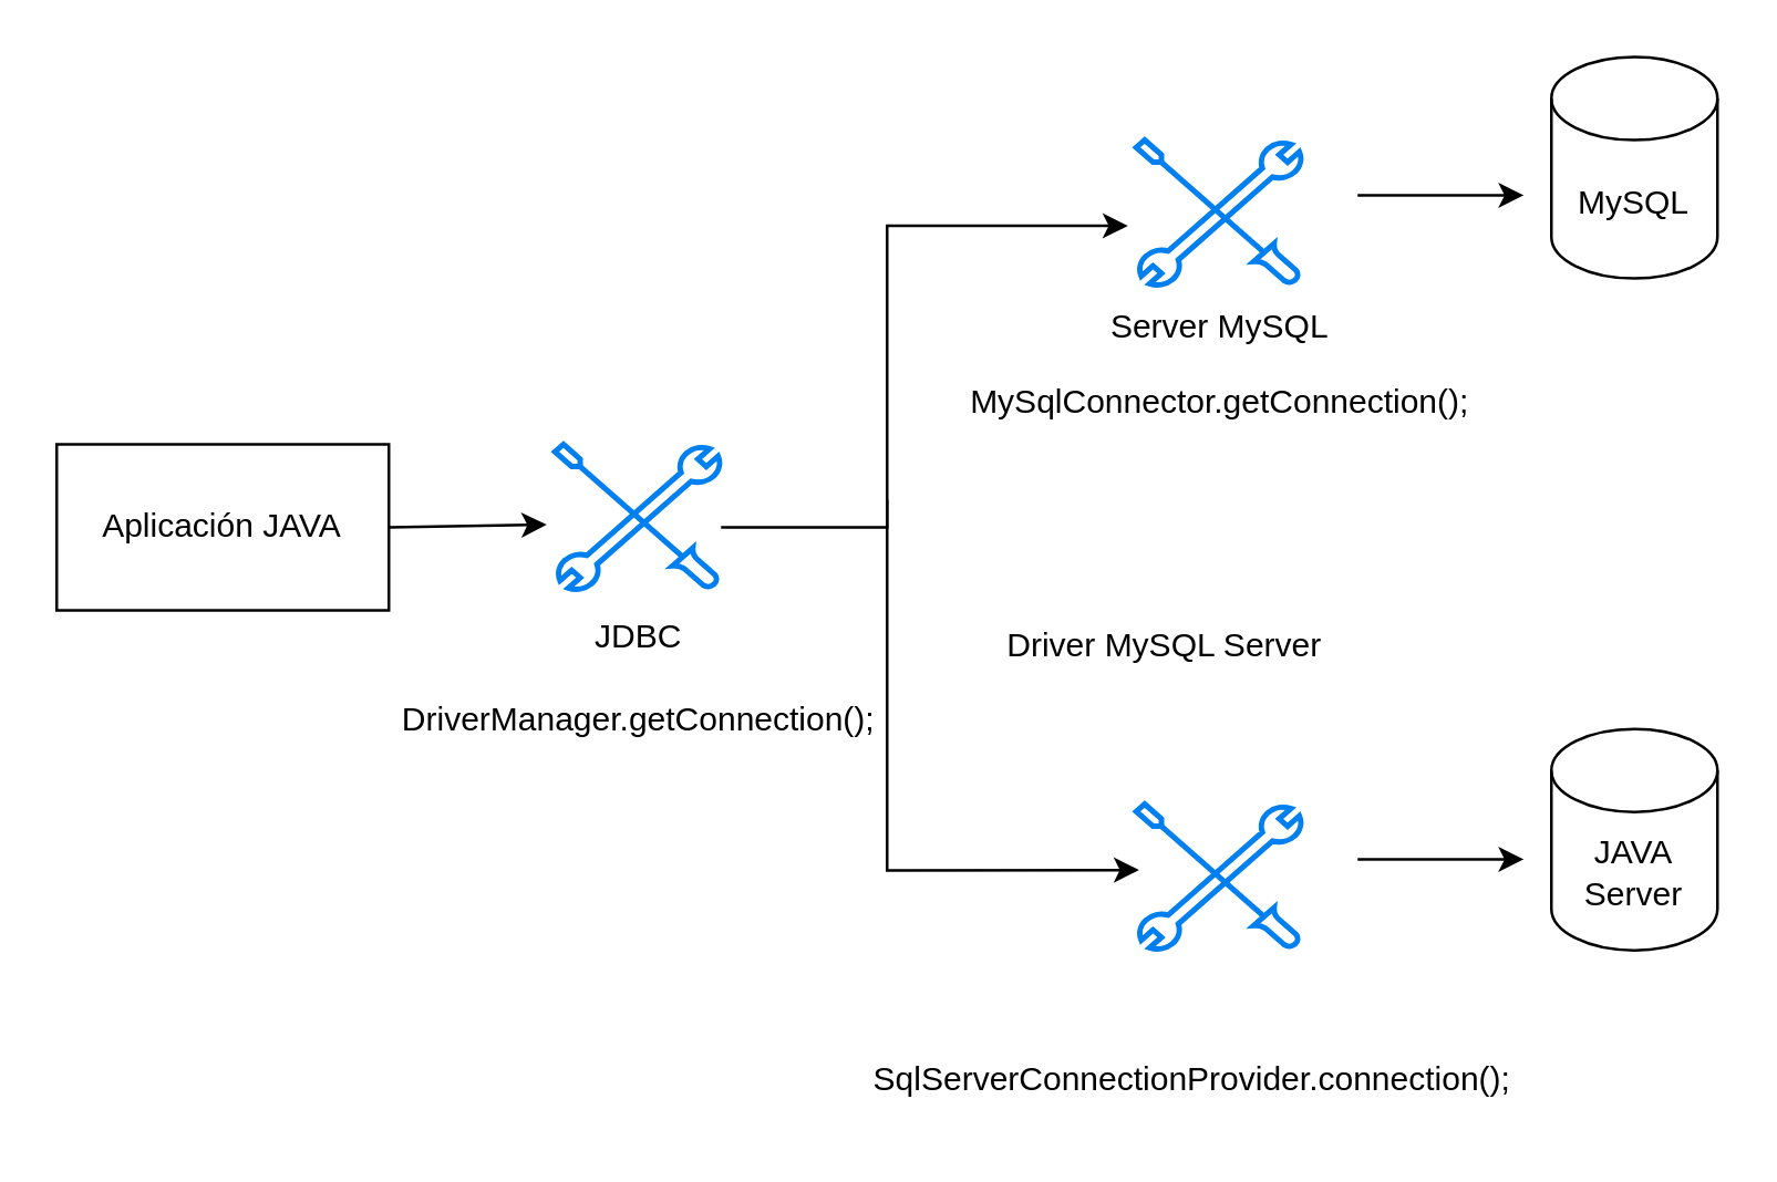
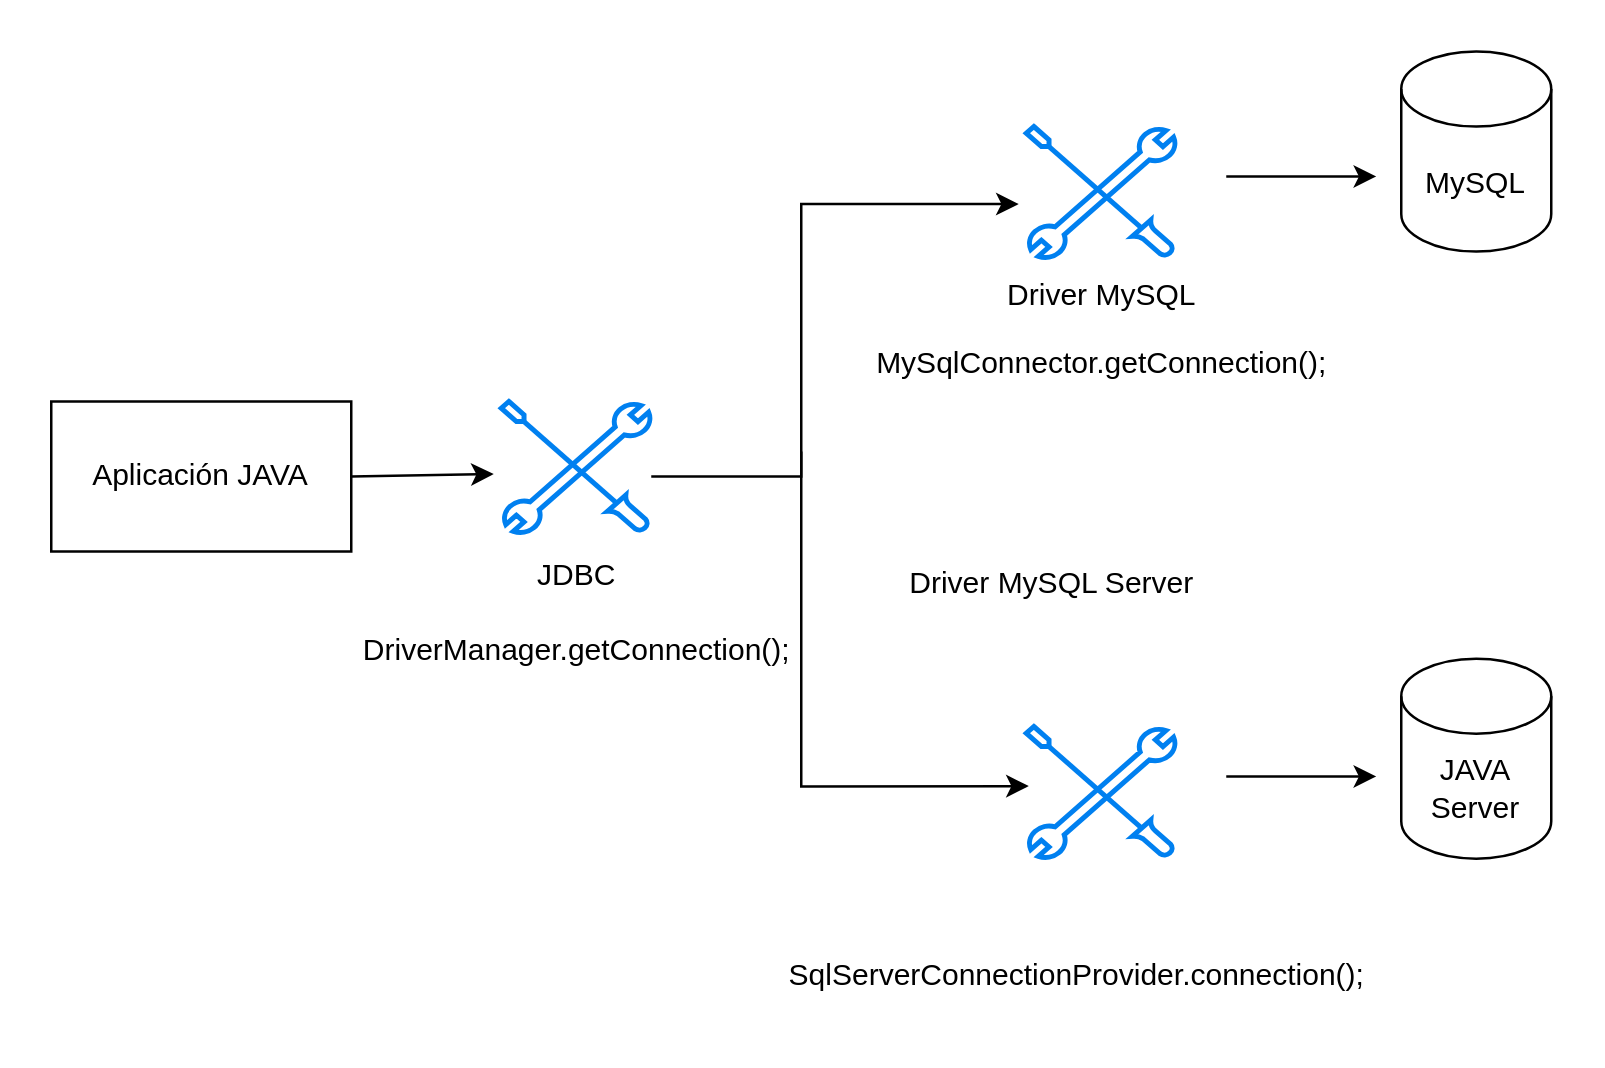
  <mxCell id="0" />
  <mxCell id="1" parent="0" />
  <mxCell id="2" value="Aplicación JAVA" style="rounded=0;whiteSpace=wrap;html=1;" vertex="1" parent="1"><mxGeometry x="20" y="160" width="120" height="60" as="geometry" /></mxCell>
  <mxCell id="3" value="MySQL&lt;br&gt;" style="shape=cylinder3;whiteSpace=wrap;html=1;boundedLbl=1;backgroundOutline=1;size=15;" vertex="1" parent="1"><mxGeometry x="560" y="20" width="60" height="80" as="geometry" /></mxCell>
  <mxCell id="4" value="" style="html=1;verticalLabelPosition=bottom;align=center;labelBackgroundColor=#ffffff;verticalAlign=top;strokeWidth=2;strokeColor=#0080F0;shadow=0;dashed=0;shape=mxgraph.ios7.icons.tools;pointerEvents=1" vertex="1" parent="1"><mxGeometry x="410" y="50" width="60" height="52.85" as="geometry" /></mxCell>
  <mxCell id="5" value="" style="endArrow=classic;html=1;rounded=0;" edge="1" parent="1"><mxGeometry width="50" height="50" relative="1" as="geometry"><mxPoint x="490" y="70" as="sourcePoint" /><mxPoint x="550" y="70" as="targetPoint" /><Array as="points"><mxPoint x="520" y="70" /></Array></mxGeometry></mxCell>
  <mxCell id="6" value="" style="endArrow=classic;html=1;rounded=0;entryX=-0.05;entryY=0.587;entryDx=0;entryDy=0;entryPerimeter=0;exitX=1;exitY=0.568;exitDx=0;exitDy=0;exitPerimeter=0;" edge="1" parent="1" source="15" target="4"><mxGeometry width="50" height="50" relative="1" as="geometry"><mxPoint x="280" y="180" as="sourcePoint" /><mxPoint x="290" y="30" as="targetPoint" /><Array as="points"><mxPoint x="320" y="190" /><mxPoint x="320" y="81" /></Array></mxGeometry></mxCell>
- <mxCell id="7" value="Server MySQL" style="text;html=1;align=center;verticalAlign=middle;resizable=0;points=[];autosize=1;strokeColor=none;fillColor=none;" vertex="1" parent="1"><mxGeometry x="390" y="102.85" width="100" height="30" as="geometry" /></mxCell>
+ <mxCell id="7" value="Driver MySQL" style="text;html=1;align=center;verticalAlign=middle;resizable=0;points=[];autosize=1;strokeColor=none;fillColor=none;" vertex="1" parent="1"><mxGeometry x="390" y="102.85" width="100" height="30" as="geometry" /></mxCell>
  <mxCell id="8" value="MySqlConnector.getConnection();" style="text;html=1;align=center;verticalAlign=middle;resizable=0;points=[];autosize=1;strokeColor=none;fillColor=none;" vertex="1" parent="1"><mxGeometry x="340" y="130" width="200" height="30" as="geometry" /></mxCell>
  <mxCell id="9" value="JAVA Server" style="shape=cylinder3;whiteSpace=wrap;html=1;boundedLbl=1;backgroundOutline=1;size=15;" vertex="1" parent="1"><mxGeometry x="560" y="262.85" width="60" height="80" as="geometry" /></mxCell>
  <mxCell id="10" value="" style="html=1;verticalLabelPosition=bottom;align=center;labelBackgroundColor=#ffffff;verticalAlign=top;strokeWidth=2;strokeColor=#0080F0;shadow=0;dashed=0;shape=mxgraph.ios7.icons.tools;pointerEvents=1" vertex="1" parent="1"><mxGeometry x="410" y="290" width="60" height="52.85" as="geometry" /></mxCell>
  <mxCell id="11" value="" style="endArrow=classic;html=1;rounded=0;" edge="1" parent="1"><mxGeometry width="50" height="50" relative="1" as="geometry"><mxPoint x="490" y="310" as="sourcePoint" /><mxPoint x="550" y="310" as="targetPoint" /><Array as="points"><mxPoint x="520" y="310" /></Array></mxGeometry></mxCell>
  <mxCell id="12" value="" style="endArrow=classic;html=1;rounded=0;entryX=0.017;entryY=0.451;entryDx=0;entryDy=0;entryPerimeter=0;" edge="1" parent="1" target="10"><mxGeometry width="50" height="50" relative="1" as="geometry"><mxPoint x="320" y="180" as="sourcePoint" /><mxPoint x="270" y="270" as="targetPoint" /><Array as="points"><mxPoint x="320" y="314" /></Array></mxGeometry></mxCell>
  <mxCell id="13" value="Driver MySQL Server" style="text;html=1;align=center;verticalAlign=middle;resizable=0;points=[];autosize=1;strokeColor=none;fillColor=none;" vertex="1" parent="1"><mxGeometry x="350" y="217.85" width="140" height="30" as="geometry" /></mxCell>
  <mxCell id="14" value="SqlServerConnectionProvider.connection();" style="text;html=1;align=center;verticalAlign=middle;resizable=0;points=[];autosize=1;strokeColor=none;fillColor=none;" vertex="1" parent="1"><mxGeometry x="305" y="375" width="250" height="30" as="geometry" /></mxCell>
  <mxCell id="15" value="" style="html=1;verticalLabelPosition=bottom;align=center;labelBackgroundColor=#ffffff;verticalAlign=top;strokeWidth=2;strokeColor=#0080F0;shadow=0;dashed=0;shape=mxgraph.ios7.icons.tools;pointerEvents=1" vertex="1" parent="1"><mxGeometry x="200" y="160" width="60" height="52.85" as="geometry" /></mxCell>
  <mxCell id="16" value="" style="endArrow=classic;html=1;rounded=0;entryX=-0.05;entryY=0.549;entryDx=0;entryDy=0;entryPerimeter=0;" edge="1" parent="1" target="15"><mxGeometry width="50" height="50" relative="1" as="geometry"><mxPoint x="140" y="190" as="sourcePoint" /><mxPoint x="190" y="140" as="targetPoint" /><Array as="points" /></mxGeometry></mxCell>
  <mxCell id="17" value="JDBC" style="text;html=1;align=center;verticalAlign=middle;resizable=0;points=[];autosize=1;strokeColor=none;fillColor=none;" vertex="1" parent="1"><mxGeometry x="205" y="215" width="50" height="30" as="geometry" /></mxCell>
  <mxCell id="18" value="DriverManager.getConnection();" style="text;html=1;align=center;verticalAlign=middle;resizable=0;points=[];autosize=1;strokeColor=none;fillColor=none;" vertex="1" parent="1"><mxGeometry x="135" y="245" width="190" height="30" as="geometry" /></mxCell>
